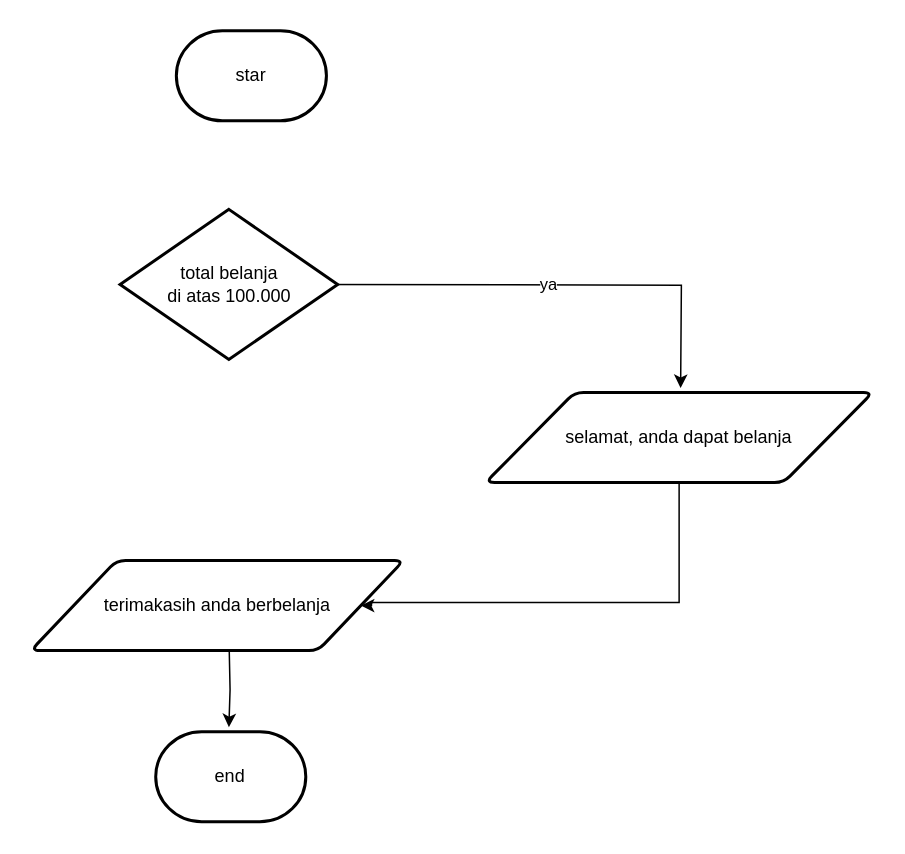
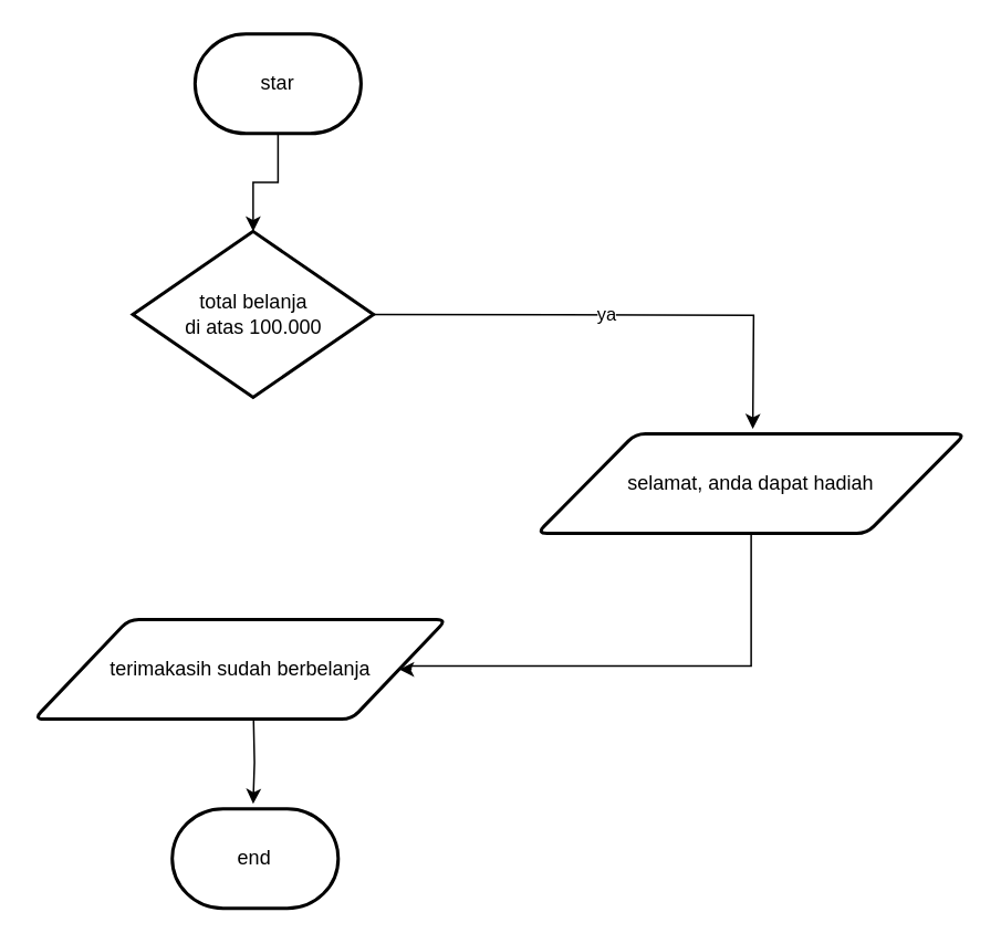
  <mxCell id="0" />
  <mxCell id="1" parent="0" />
  <mxCell id="2" value="star" style="strokeWidth=2;html=1;shape=mxgraph.flowchart.terminator;whiteSpace=wrap;" vertex="1" parent="1"><mxGeometry x="117" y="20" width="100" height="60" as="geometry" /></mxCell>
  <mxCell id="3" value="ya" style="edgeStyle=orthogonalEdgeStyle;rounded=0;orthogonalLoop=1;jettySize=auto;html=1;exitX=1;exitY=0.5;exitDx=0;exitDy=0;exitPerimeter=0;" edge="1" parent="1"><mxGeometry relative="1" as="geometry"><mxPoint x="453" y="258" as="targetPoint" /><mxPoint x="208.5" y="189" as="sourcePoint" /></mxGeometry></mxCell>
  <mxCell id="4" value="&lt;div&gt;total belanja&lt;/div&gt;&lt;div&gt;di atas 100.000&lt;br&gt;&lt;/div&gt;" style="strokeWidth=2;html=1;shape=mxgraph.flowchart.decision;whiteSpace=wrap;" vertex="1" parent="1"><mxGeometry x="79.5" y="139" width="145" height="100" as="geometry" /></mxCell>
  <mxCell id="5" style="edgeStyle=orthogonalEdgeStyle;rounded=0;orthogonalLoop=1;jettySize=auto;html=1;exitX=0.5;exitY=1;exitDx=0;exitDy=0;entryX=1;entryY=0.5;entryDx=0;entryDy=0;" edge="1" parent="1" source="6" target="8"><mxGeometry relative="1" as="geometry"><mxPoint x="285" y="483" as="targetPoint" /><Array as="points"><mxPoint x="452" y="401" /><mxPoint x="247" y="401" /></Array></mxGeometry></mxCell>
- <mxCell id="6" value="selamat, anda dapat belanja" style="shape=parallelogram;html=1;strokeWidth=2;perimeter=parallelogramPerimeter;whiteSpace=wrap;rounded=1;arcSize=12;size=0.23;" vertex="1" parent="1"><mxGeometry x="323" y="261" width="258" height="60" as="geometry" /></mxCell>
+ <mxCell id="6" value="selamat, anda dapat hadiah" style="shape=parallelogram;html=1;strokeWidth=2;perimeter=parallelogramPerimeter;whiteSpace=wrap;rounded=1;arcSize=12;size=0.23;" vertex="1" parent="1"><mxGeometry x="323" y="261" width="258" height="60" as="geometry" /></mxCell>
  <mxCell id="7" style="edgeStyle=orthogonalEdgeStyle;rounded=0;orthogonalLoop=1;jettySize=auto;html=1;exitX=0.5;exitY=1;exitDx=0;exitDy=0;" edge="1" parent="1"><mxGeometry relative="1" as="geometry"><mxPoint x="152" y="484" as="targetPoint" /><mxPoint x="152.25" y="433" as="sourcePoint" /></mxGeometry></mxCell>
- <mxCell id="8" value="terimakasih anda berbelanja" style="shape=parallelogram;html=1;strokeWidth=2;perimeter=parallelogramPerimeter;whiteSpace=wrap;rounded=1;arcSize=12;size=0.23;" vertex="1" parent="1"><mxGeometry x="20" y="373" width="248.5" height="60" as="geometry" /></mxCell>
+ <mxCell id="8" value="terimakasih sudah berbelanja" style="shape=parallelogram;html=1;strokeWidth=2;perimeter=parallelogramPerimeter;whiteSpace=wrap;rounded=1;arcSize=12;size=0.23;" vertex="1" parent="1"><mxGeometry x="20" y="373" width="248.5" height="60" as="geometry" /></mxCell>
  <mxCell id="9" value="end" style="strokeWidth=2;html=1;shape=mxgraph.flowchart.terminator;whiteSpace=wrap;" vertex="1" parent="1"><mxGeometry x="103.25" y="487" width="100" height="60" as="geometry" /></mxCell>
+ <mxCell id="10" style="edgeStyle=orthogonalEdgeStyle;rounded=0;orthogonalLoop=1;jettySize=auto;html=1;exitX=0.5;exitY=1;exitDx=0;exitDy=0;exitPerimeter=0;entryX=0.5;entryY=0;entryDx=0;entryDy=0;entryPerimeter=0;" edge="1" parent="1" source="2" target="4"><mxGeometry relative="1" as="geometry" /></mxCell>
